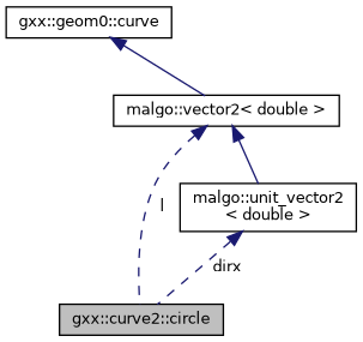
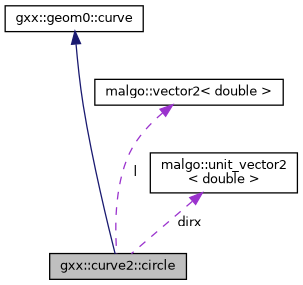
  digraph {
    node [color=black fillcolor=white fontname=Helvetica fontsize=10 shape=record style=filled]
    edge [color=midnightblue dir=back fontname=Helvetica fontsize=10 labelfontname=Helvetica labelfontsize=10 style=solid]
    n1 [fillcolor=grey75 fontcolor=black height=0.2 label="gxx::curve2::circle" width=0.4]
    n2 [height=0.2 label="gxx::geom0::curve" width=0.4]
    n3 [height=0.2 label="malgo::unit_vector2\l\< double \>" width=0.4]
    n4 [height=0.2 label="malgo::vector2\< double \>" width=0.4]
-   n2 -> n4
-   n3 -> n1 [label=" dirx" style=dashed]
-   n4 -> n1 [label=" l" style=dashed]
-   n4 -> n3
+   n2 -> n1
+   n3 -> n1 [color=darkorchid3 label=" dirx" style=dashed]
+   n4 -> n1 [color=darkorchid3 label=" l" style=dashed]
  }
